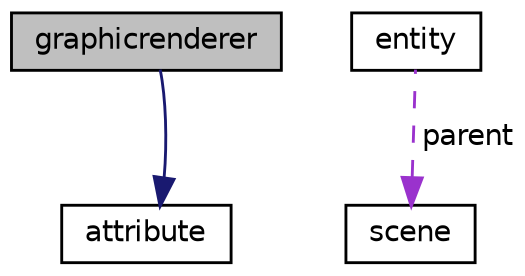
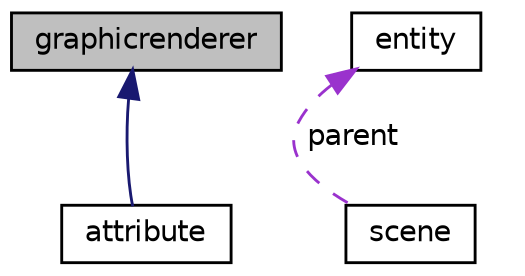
  digraph {
    node [color=black fillcolor=white fontname=Helvetica fontsize=10 shape=record style=filled]
    edge [dir=back fontname=Helvetica fontsize=10 labelfontname=Helvetica labelfontsize=10]
    n1 [fillcolor=grey75 fontcolor=black height=0.2 label=graphicrenderer width=0.4]
    n2 [height=0.2 label=attribute width=0.4]
    n3 [height=0.2 label=entity width=0.4]
    n4 [height=0.2 label=scene width=0.4]
-   n2 -> n1 [color=midnightblue style=solid]
-   n4 -> n3 [color=darkorchid3 label=" parent" style=dashed]
+   n1 -> n2 [color=midnightblue style=solid]
+   n3 -> n4 [color=darkorchid3 label=" parent" style=dashed]
  }
